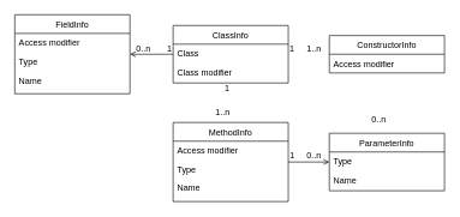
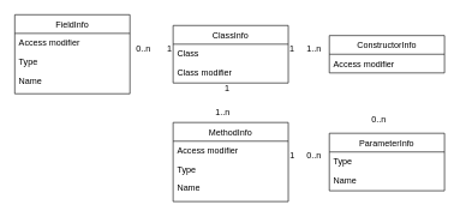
  <mxCell id="0" />
  <mxCell id="1" parent="0" />
- <mxCell id="2" style="edgeStyle=orthogonalEdgeStyle;rounded=0;orthogonalLoop=1;jettySize=auto;html=1;endArrow=open;endFill=0;" edge="1" parent="1" source="3" target="21"><mxGeometry relative="1" as="geometry" /></mxCell>
  <mxCell id="3" value="ClassInfo" style="swimlane;fontStyle=0;align=center;verticalAlign=top;childLayout=stackLayout;horizontal=1;startSize=26;horizontalStack=0;resizeParent=1;resizeLast=0;collapsible=1;marginBottom=0;rounded=0;shadow=0;strokeWidth=1;" parent="1" vertex="1"><mxGeometry x="240" y="35" width="160" height="80" as="geometry"><mxRectangle x="220" y="120" width="160" height="26" as="alternateBounds" /></mxGeometry></mxCell>
  <mxCell id="4" value="Class" style="text;align=left;verticalAlign=top;spacingLeft=4;spacingRight=4;overflow=hidden;rotatable=0;points=[[0,0.5],[1,0.5]];portConstraint=eastwest;" parent="3" vertex="1"><mxGeometry y="26" width="160" height="26" as="geometry" /></mxCell>
  <mxCell id="5" value="Class modifier" style="text;align=left;verticalAlign=top;spacingLeft=4;spacingRight=4;overflow=hidden;rotatable=0;points=[[0,0.5],[1,0.5]];portConstraint=eastwest;rounded=0;shadow=0;html=0;" parent="3" vertex="1"><mxGeometry y="52" width="160" height="26" as="geometry" /></mxCell>
  <mxCell id="6" value="ConstructorInfo" style="swimlane;fontStyle=0;align=center;verticalAlign=top;childLayout=stackLayout;horizontal=1;startSize=26;horizontalStack=0;resizeParent=1;resizeLast=0;collapsible=1;marginBottom=0;rounded=0;shadow=0;strokeWidth=1;" parent="1" vertex="1"><mxGeometry x="457" y="49" width="160" height="52" as="geometry"><mxRectangle x="550" y="140" width="160" height="26" as="alternateBounds" /></mxGeometry></mxCell>
  <mxCell id="7" value="Access modifier" style="text;align=left;verticalAlign=top;spacingLeft=4;spacingRight=4;overflow=hidden;rotatable=0;points=[[0,0.5],[1,0.5]];portConstraint=eastwest;" parent="6" vertex="1"><mxGeometry y="26" width="160" height="26" as="geometry" /></mxCell>
- <mxCell id="8" style="edgeStyle=orthogonalEdgeStyle;rounded=0;orthogonalLoop=1;jettySize=auto;html=1;endArrow=open;endFill=0;" edge="1" parent="1" source="9" target="15"><mxGeometry relative="1" as="geometry" /></mxCell>
  <mxCell id="9" value="MethodInfo" style="swimlane;fontStyle=0;align=center;verticalAlign=top;childLayout=stackLayout;horizontal=1;startSize=26;horizontalStack=0;resizeParent=1;resizeLast=0;collapsible=1;marginBottom=0;rounded=0;shadow=0;strokeWidth=1;" vertex="1" parent="1"><mxGeometry x="240" y="170" width="160" height="110" as="geometry"><mxRectangle x="550" y="140" width="160" height="26" as="alternateBounds" /></mxGeometry></mxCell>
  <mxCell id="10" value="Access modifier" style="text;align=left;verticalAlign=top;spacingLeft=4;spacingRight=4;overflow=hidden;rotatable=0;points=[[0,0.5],[1,0.5]];portConstraint=eastwest;" vertex="1" parent="9"><mxGeometry y="26" width="160" height="26" as="geometry" /></mxCell>
  <mxCell id="11" value="Type" style="text;align=left;verticalAlign=top;spacingLeft=4;spacingRight=4;overflow=hidden;rotatable=0;points=[[0,0.5],[1,0.5]];portConstraint=eastwest;" vertex="1" parent="9"><mxGeometry y="52" width="160" height="26" as="geometry" /></mxCell>
  <mxCell id="12" value="Name" style="text;align=left;verticalAlign=top;spacingLeft=4;spacingRight=4;overflow=hidden;rotatable=0;points=[[0,0.5],[1,0.5]];portConstraint=eastwest;" vertex="1" parent="9"><mxGeometry y="78" width="160" height="26" as="geometry" /></mxCell>
  <mxCell id="13" value="1" style="resizable=0;align=right;verticalAlign=bottom;labelBackgroundColor=none;fontSize=12;" connectable="0" vertex="1" parent="1"><mxGeometry x="410.003" y="225" as="geometry" /></mxCell>
  <mxCell id="14" value="1" style="resizable=0;align=left;verticalAlign=bottom;labelBackgroundColor=none;fontSize=12;" connectable="0" vertex="1" parent="1"><mxGeometry x="400" y="75" as="geometry" /></mxCell>
  <mxCell id="15" value="ParameterInfo" style="swimlane;fontStyle=0;align=center;verticalAlign=top;childLayout=stackLayout;horizontal=1;startSize=26;horizontalStack=0;resizeParent=1;resizeLast=0;collapsible=1;marginBottom=0;rounded=0;shadow=0;strokeWidth=1;" vertex="1" parent="1"><mxGeometry x="457" y="185" width="160" height="80" as="geometry"><mxRectangle x="550" y="140" width="160" height="26" as="alternateBounds" /></mxGeometry></mxCell>
  <mxCell id="16" value="Type" style="text;align=left;verticalAlign=top;spacingLeft=4;spacingRight=4;overflow=hidden;rotatable=0;points=[[0,0.5],[1,0.5]];portConstraint=eastwest;" vertex="1" parent="15"><mxGeometry y="26" width="160" height="26" as="geometry" /></mxCell>
  <mxCell id="17" value="Name" style="text;align=left;verticalAlign=top;spacingLeft=4;spacingRight=4;overflow=hidden;rotatable=0;points=[[0,0.5],[1,0.5]];portConstraint=eastwest;" vertex="1" parent="15"><mxGeometry y="52" width="160" height="26" as="geometry" /></mxCell>
  <mxCell id="18" value="0..n" style="resizable=0;align=right;verticalAlign=bottom;labelBackgroundColor=none;fontSize=12;" connectable="0" vertex="1" parent="1"><mxGeometry x="446.996" y="225" as="geometry" /></mxCell>
  <mxCell id="19" value="0..n" style="resizable=0;align=right;verticalAlign=bottom;labelBackgroundColor=none;fontSize=12;" connectable="0" vertex="1" parent="1"><mxGeometry x="536.996" y="175" as="geometry" /></mxCell>
  <mxCell id="20" value="1" style="resizable=0;align=left;verticalAlign=bottom;labelBackgroundColor=none;fontSize=12;" connectable="0" vertex="1" parent="1"><mxGeometry x="310" y="130" as="geometry" /></mxCell>
  <mxCell id="21" value="FieldInfo" style="swimlane;fontStyle=0;align=center;verticalAlign=top;childLayout=stackLayout;horizontal=1;startSize=26;horizontalStack=0;resizeParent=1;resizeLast=0;collapsible=1;marginBottom=0;rounded=0;shadow=0;strokeWidth=1;" vertex="1" parent="1"><mxGeometry y="20" width="160" height="110" as="geometry" x="20"><mxRectangle x="550" y="140" width="160" height="26" as="alternateBounds" /></mxGeometry></mxCell>
  <mxCell id="22" value="Access modifier" style="text;align=left;verticalAlign=top;spacingLeft=4;spacingRight=4;overflow=hidden;rotatable=0;points=[[0,0.5],[1,0.5]];portConstraint=eastwest;" vertex="1" parent="21"><mxGeometry y="26" width="160" height="26" as="geometry" /></mxCell>
  <mxCell id="23" value="Type" style="text;align=left;verticalAlign=top;spacingLeft=4;spacingRight=4;overflow=hidden;rotatable=0;points=[[0,0.5],[1,0.5]];portConstraint=eastwest;" vertex="1" parent="21"><mxGeometry y="52" width="160" height="26" as="geometry" /></mxCell>
  <mxCell id="24" value="Name" style="text;align=left;verticalAlign=top;spacingLeft=4;spacingRight=4;overflow=hidden;rotatable=0;points=[[0,0.5],[1,0.5]];portConstraint=eastwest;" vertex="1" parent="21"><mxGeometry y="78" width="160" height="26" as="geometry" /></mxCell>
  <mxCell id="25" value="1" style="resizable=0;align=left;verticalAlign=bottom;labelBackgroundColor=none;fontSize=12;" connectable="0" vertex="1" parent="1"><mxGeometry x="230" y="75" as="geometry" /></mxCell>
  <mxCell id="26" value="0..n" style="resizable=0;align=right;verticalAlign=bottom;labelBackgroundColor=none;fontSize=12;" connectable="0" vertex="1" parent="1"><mxGeometry x="210" y="75" as="geometry" /></mxCell>
  <mxCell id="27" value="1..n" style="resizable=0;align=right;verticalAlign=bottom;labelBackgroundColor=none;fontSize=12;" connectable="0" vertex="1" parent="1"><mxGeometry x="447" y="75" as="geometry" /></mxCell>
  <mxCell id="28" value="1..n" style="resizable=0;align=right;verticalAlign=bottom;labelBackgroundColor=none;fontSize=12;" connectable="0" vertex="1" parent="1"><mxGeometry x="320" y="165" as="geometry" /></mxCell>
